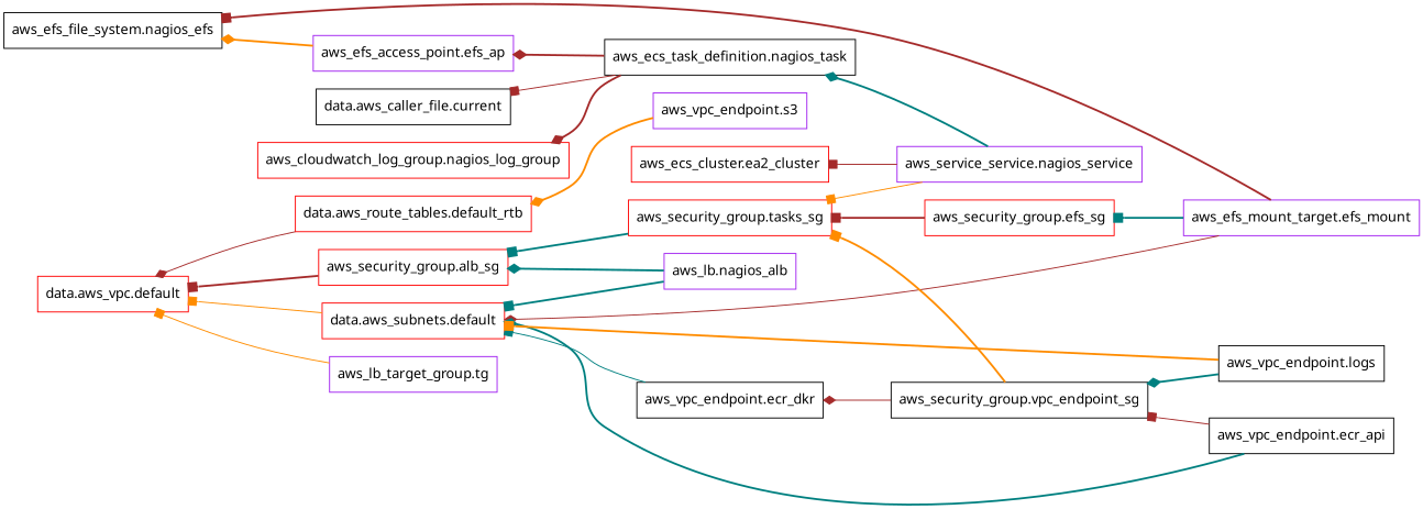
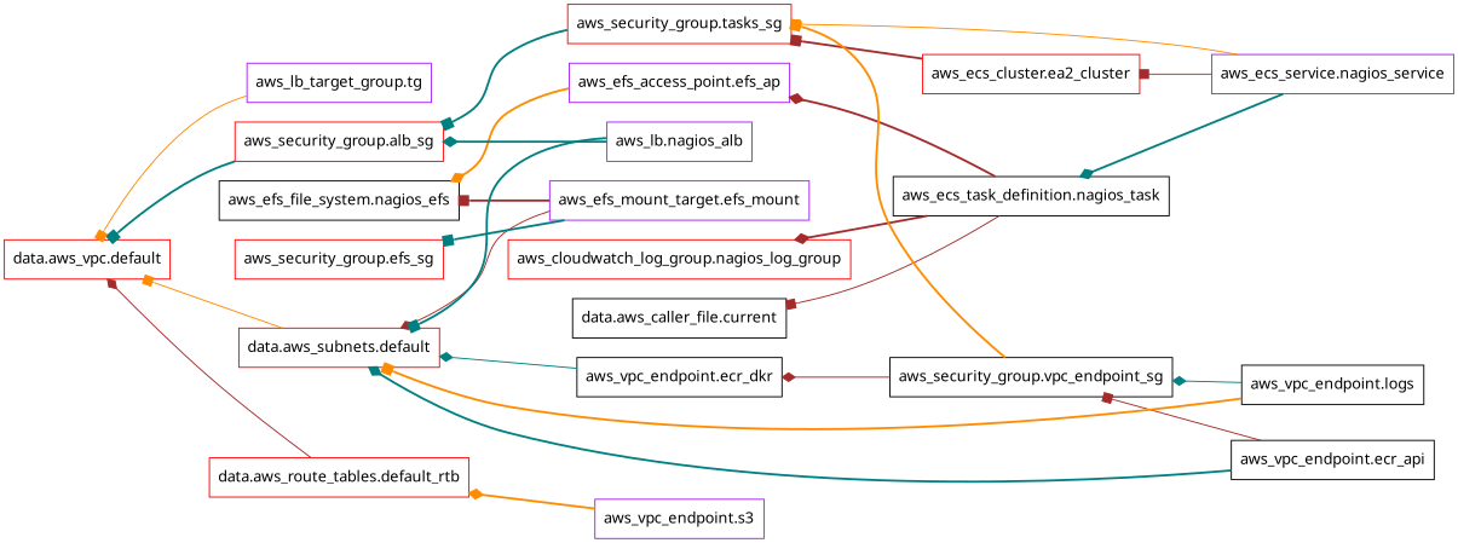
  digraph {
    rankdir=RL
    node [color=red fontname="sans-serif" shape=rect]
    edge [arrowhead=box color=brown style=bold]
    n1 [color=black label="data.aws_caller_file.current"]
    n2 [label="data.aws_route_tables.default_rtb"]
    n3 [label="data.aws_vpc.default"]
    n4 [label="data.aws_subnets.default"]
    n5 [label="aws_cloudwatch_log_group.nagios_log_group"]
    n6 [label="aws_ecs_cluster.ea2_cluster"]
-   n7 [color=purple label="aws_service_service.nagios_service"]
+   n7 [color=purple label="aws_ecs_service.nagios_service"]
    n8 [color=black label="aws_ecs_task_definition.nagios_task"]
    n9 [label="aws_security_group.tasks_sg"]
    n10 [color=purple label="aws_efs_access_point.efs_ap"]
    n11 [label="aws_security_group.alb_sg"]
    n12 [color=black label="aws_efs_file_system.nagios_efs"]
    n13 [color=purple label="aws_efs_mount_target.efs_mount"]
    n14 [label="aws_security_group.efs_sg"]
    n15 [color=purple label="aws_lb.nagios_alb"]
    n16 [color=purple label="aws_lb_target_group.tg"]
    n17 [color=black label="aws_security_group.vpc_endpoint_sg"]
    n18 [color=black label="aws_vpc_endpoint.ecr_dkr"]
    n19 [color=black label="aws_vpc_endpoint.ecr_api"]
    n20 [color=black label="aws_vpc_endpoint.logs"]
    n21 [color=purple label="aws_vpc_endpoint.s3"]
    n2 -> n3 [arrowhead=diamond style=solid]
    n4 -> n3 [color=darkorange style=solid]
    n7 -> n6 [style=solid]
    n7 -> n8 [arrowhead=diamond color=teal]
    n7 -> n9 [color=darkorange style=solid]
    n8 -> n1 [style=solid]
    n8 -> n5 [arrowhead=diamond]
    n8 -> n10 [arrowhead=diamond]
    n9 -> n11 [color=teal]
    n10 -> n12 [arrowhead=diamond color=darkorange]
-   n11 -> n3
+   n11 -> n3 [color=teal]
    n13 -> n4 [arrowhead=diamond style=solid]
    n13 -> n12
    n13 -> n14 [color=teal]
-   n14 -> n9
+   n6 -> n9
    n15 -> n4 [color=teal]
    n15 -> n11 [arrowhead=diamond color=teal]
    n16 -> n3 [color=darkorange style=solid]
    n17 -> n9 [color=darkorange]
    n17 -> n18 [arrowhead=diamond style=solid]
-   n18 -> n4 [color=teal style=solid]
+   n18 -> n4 [arrowhead=diamond color=teal style=solid]
    n19 -> n4 [arrowhead=diamond color=teal]
    n19 -> n17 [style=solid]
    n20 -> n4 [color=darkorange]
-   n20 -> n17 [arrowhead=diamond color=teal]
+   n20 -> n17 [arrowhead=diamond color=teal style=solid]
    n21 -> n2 [arrowhead=diamond color=darkorange]
  }
